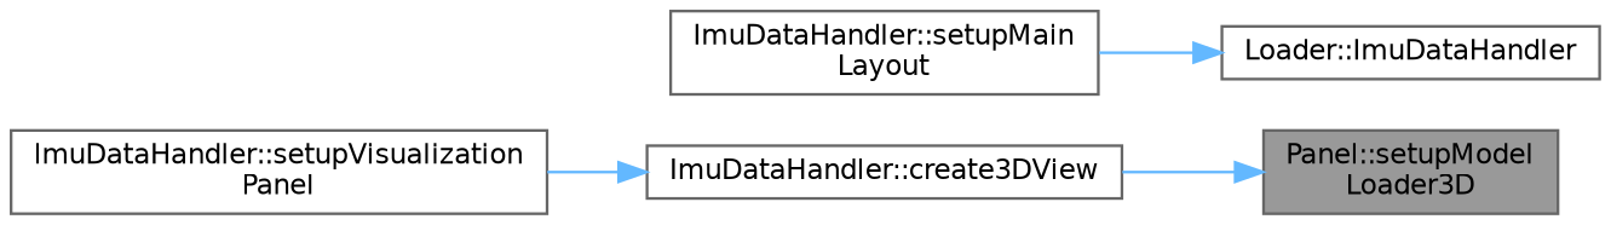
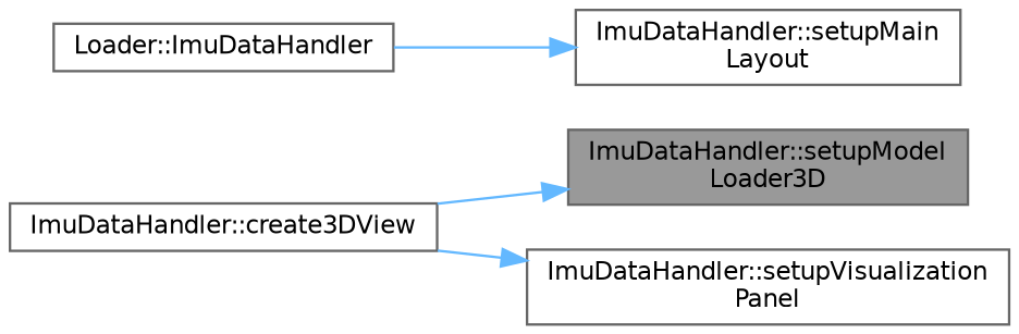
  digraph {
    rankdir=RL
    node [color=grey40 fillcolor=white fontname=Helvetica fontsize=10 shape=box style=filled]
    edge [color=steelblue1 dir=back fontname=Helvetica fontsize=10 labelfontname=Helvetica labelfontsize=10 style=solid]
-   n1 [color=gray40 fillcolor=grey60 fontcolor=black height=0.2 label="Panel::setupModel\lLoader3D" width=0.4]
+   n1 [color=gray40 fillcolor=grey60 fontcolor=black height=0.2 label="ImuDataHandler::setupModel\lLoader3D" width=0.4]
    n2 [height=0.2 label="ImuDataHandler::create3DView" width=0.4]
    n3 [height=0.2 label="ImuDataHandler::setupVisualization\lPanel" width=0.4]
    n4 [height=0.2 label="ImuDataHandler::setupMain\lLayout" width=0.4]
    n5 [height=0.2 label="Loader::ImuDataHandler" width=0.4]
    n1 -> n2
-   n2 -> n3
-   n5 -> n4
+   n3 -> n2
+   n4 -> n5
  }
